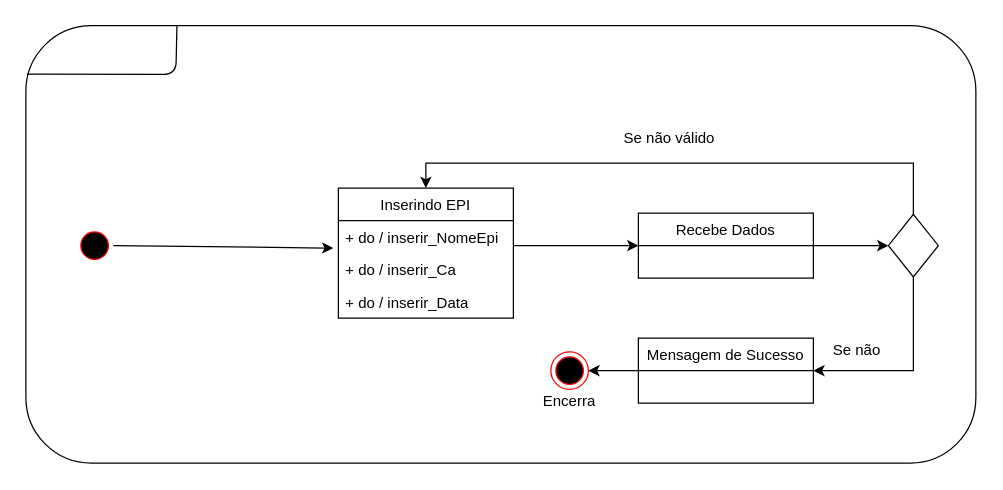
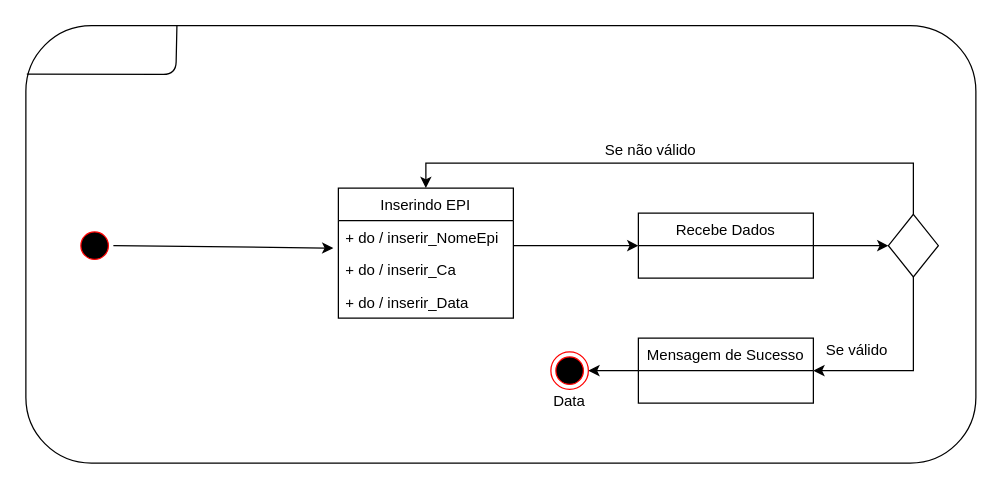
  <mxCell id="0" />
  <mxCell id="1" parent="0" />
  <mxCell id="2" value="" style="rounded=1;whiteSpace=wrap;html=1;" vertex="1" parent="1"><mxGeometry x="20" y="20" width="760" height="350" as="geometry" /></mxCell>
  <mxCell id="3" value="" style="ellipse;html=1;shape=startState;fillColor=#000000;strokeColor=#ff0000;" vertex="1" parent="1"><mxGeometry x="60" y="181" width="30" height="30" as="geometry" /></mxCell>
  <mxCell id="4" style="edgeStyle=none;rounded=0;orthogonalLoop=1;jettySize=auto;html=1;exitX=0.5;exitY=0;exitDx=0;exitDy=0;entryX=0.5;entryY=0;entryDx=0;entryDy=0;" edge="1" parent="1" source="6" target="10"><mxGeometry relative="1" as="geometry"><Array as="points"><mxPoint x="730" y="130" /><mxPoint x="340" y="130" /></Array></mxGeometry></mxCell>
  <mxCell id="5" style="edgeStyle=none;rounded=0;orthogonalLoop=1;jettySize=auto;html=1;exitX=0.5;exitY=1;exitDx=0;exitDy=0;entryX=1;entryY=0.5;entryDx=0;entryDy=0;" edge="1" parent="1" source="6" target="18"><mxGeometry relative="1" as="geometry"><Array as="points"><mxPoint x="730" y="296" /></Array></mxGeometry></mxCell>
  <mxCell id="6" value="" style="rhombus;whiteSpace=wrap;html=1;" vertex="1" parent="1"><mxGeometry x="710" y="171" width="40" height="50" as="geometry" /></mxCell>
  <mxCell id="7" value="" style="endArrow=classic;html=1;entryX=-0.029;entryY=0.846;entryDx=0;entryDy=0;entryPerimeter=0;exitX=1;exitY=0.5;exitDx=0;exitDy=0;" edge="1" parent="1" source="3" target="11"><mxGeometry width="50" height="50" relative="1" as="geometry"><mxPoint x="90" y="155" as="sourcePoint" /><mxPoint x="271.96" y="143.012" as="targetPoint" /></mxGeometry></mxCell>
  <mxCell id="8" value="" style="endArrow=classic;html=1;exitX=1;exitY=0.769;exitDx=0;exitDy=0;entryX=0;entryY=0.5;entryDx=0;entryDy=0;exitPerimeter=0;" edge="1" parent="1" source="11"><mxGeometry width="50" height="50" relative="1" as="geometry"><mxPoint x="410" y="144" as="sourcePoint" /><mxPoint x="510" y="196" as="targetPoint" /></mxGeometry></mxCell>
  <mxCell id="9" value="" style="endArrow=none;html=1;exitX=0.001;exitY=0.111;exitDx=0;exitDy=0;exitPerimeter=0;entryX=0.159;entryY=0;entryDx=0;entryDy=0;entryPerimeter=0;" edge="1" parent="1" source="2" target="2"><mxGeometry width="50" height="50" relative="1" as="geometry"><mxPoint x="170" y="70" as="sourcePoint" /><mxPoint x="98" y="20" as="targetPoint" /><Array as="points"><mxPoint x="140" y="59" /></Array></mxGeometry></mxCell>
  <mxCell id="10" value="Inserindo EPI" style="swimlane;fontStyle=0;childLayout=stackLayout;horizontal=1;startSize=26;fillColor=none;horizontalStack=0;resizeParent=1;resizeParentMax=0;resizeLast=0;collapsible=1;marginBottom=0;" vertex="1" parent="1"><mxGeometry x="270" y="150" width="140" height="104" as="geometry" /></mxCell>
  <mxCell id="11" value="+ do / inserir_NomeEpi" style="text;strokeColor=none;fillColor=none;align=left;verticalAlign=top;spacingLeft=4;spacingRight=4;overflow=hidden;rotatable=0;points=[[0,0.5],[1,0.5]];portConstraint=eastwest;" vertex="1" parent="10"><mxGeometry y="26" width="140" height="26" as="geometry" /></mxCell>
  <mxCell id="12" value="+ do / inserir_Ca" style="text;strokeColor=none;fillColor=none;align=left;verticalAlign=top;spacingLeft=4;spacingRight=4;overflow=hidden;rotatable=0;points=[[0,0.5],[1,0.5]];portConstraint=eastwest;" vertex="1" parent="10"><mxGeometry y="52" width="140" height="26" as="geometry" /></mxCell>
  <mxCell id="13" value="+ do / inserir_Data" style="text;strokeColor=none;fillColor=none;align=left;verticalAlign=top;spacingLeft=4;spacingRight=4;overflow=hidden;rotatable=0;points=[[0,0.5],[1,0.5]];portConstraint=eastwest;" vertex="1" parent="10"><mxGeometry y="78" width="140" height="26" as="geometry" /></mxCell>
  <mxCell id="14" style="edgeStyle=none;rounded=0;orthogonalLoop=1;jettySize=auto;html=1;exitX=1;exitY=0.5;exitDx=0;exitDy=0;entryX=0;entryY=0.5;entryDx=0;entryDy=0;" edge="1" parent="1" source="15" target="6"><mxGeometry relative="1" as="geometry" /></mxCell>
  <mxCell id="15" value="Recebe Dados" style="swimlane;fontStyle=0;childLayout=stackLayout;horizontal=1;startSize=26;fillColor=none;horizontalStack=0;resizeParent=1;resizeParentMax=0;resizeLast=0;collapsible=1;marginBottom=0;" vertex="1" parent="1"><mxGeometry x="510" y="170" width="140" height="52" as="geometry" /></mxCell>
- <mxCell id="16" value="Se não válido" style="text;html=1;strokeColor=none;fillColor=none;align=center;verticalAlign=middle;whiteSpace=wrap;rounded=0;" vertex="1" parent="1"><mxGeometry x="460" y="100" width="150" height="20" as="geometry" /></mxCell>
+ <mxCell id="16" value="Se não válido" style="text;html=1;strokeColor=none;fillColor=none;align=center;verticalAlign=middle;whiteSpace=wrap;rounded=0;" vertex="1" parent="1"><mxGeometry x="445" y="110" width="150" height="20" as="geometry" /></mxCell>
  <mxCell id="17" style="edgeStyle=none;rounded=0;orthogonalLoop=1;jettySize=auto;html=1;exitX=0;exitY=0.5;exitDx=0;exitDy=0;entryX=1;entryY=0.5;entryDx=0;entryDy=0;" edge="1" parent="1" source="18" target="19"><mxGeometry relative="1" as="geometry" /></mxCell>
  <mxCell id="18" value="Mensagem de Sucesso" style="swimlane;fontStyle=0;childLayout=stackLayout;horizontal=1;startSize=26;fillColor=none;horizontalStack=0;resizeParent=1;resizeParentMax=0;resizeLast=0;collapsible=1;marginBottom=0;" vertex="1" parent="1"><mxGeometry x="510" y="270" width="140" height="52" as="geometry" /></mxCell>
  <mxCell id="19" value="" style="ellipse;html=1;shape=endState;fillColor=#000000;strokeColor=#ff0000;" vertex="1" parent="1"><mxGeometry x="440" y="281" width="30" height="30" as="geometry" /></mxCell>
- <mxCell id="20" value="Encerra" style="text;html=1;strokeColor=none;fillColor=none;align=center;verticalAlign=middle;whiteSpace=wrap;rounded=0;" vertex="1" parent="1"><mxGeometry x="380" y="311" width="150" height="20" as="geometry" /></mxCell>
- <mxCell id="21" value="Se não" style="text;html=1;strokeColor=none;fillColor=none;align=center;verticalAlign=middle;whiteSpace=wrap;rounded=0;" vertex="1" parent="1"><mxGeometry x="610" y="270" width="150" height="20" as="geometry" /></mxCell>
+ <mxCell id="20" value="Data" style="text;html=1;strokeColor=none;fillColor=none;align=center;verticalAlign=middle;whiteSpace=wrap;rounded=0;" vertex="1" parent="1"><mxGeometry x="380" y="311" width="150" height="20" as="geometry" /></mxCell>
+ <mxCell id="21" value="Se válido" style="text;html=1;strokeColor=none;fillColor=none;align=center;verticalAlign=middle;whiteSpace=wrap;rounded=0;" vertex="1" parent="1"><mxGeometry x="610" y="270" width="150" height="20" as="geometry" /></mxCell>
